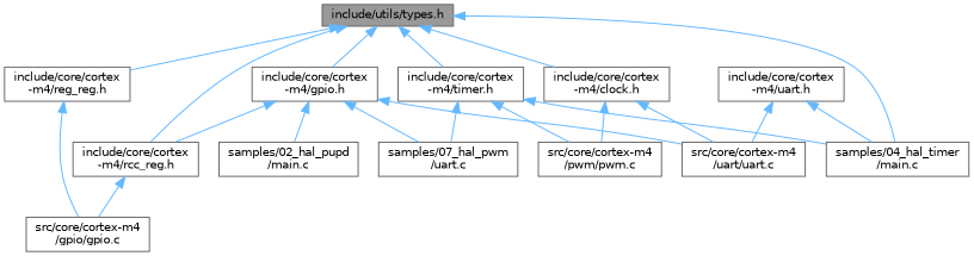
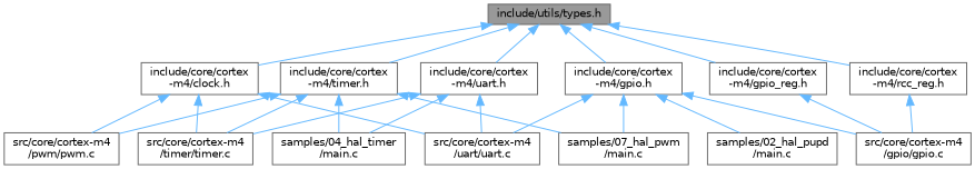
  digraph {
    node [color=grey40 fillcolor=white fontname=Helvetica fontsize=10 shape=box style=filled]
    edge [color=steelblue1 dir=back fontname=Helvetica fontsize=10 labelfontname=Helvetica labelfontsize=10 style=solid]
    n1 [color=gray40 fillcolor=grey60 fontcolor=black height=0.2 label="include/utils/types.h" width=0.4]
    n2 [height=0.2 label="include/core/cortex\l-m4/clock.h" width=0.4]
    n3 [height=0.2 label="include/core/cortex\l-m4/gpio.h" width=0.4]
-   n4 [height=0.2 label="include/core/cortex\l-m4/reg_reg.h" width=0.4]
+   n4 [height=0.2 label="include/core/cortex\l-m4/gpio_reg.h" width=0.4]
    n5 [height=0.2 label="include/core/cortex\l-m4/rcc_reg.h" width=0.4]
    n6 [height=0.2 label="include/core/cortex\l-m4/timer.h" width=0.4]
    n7 [height=0.2 label="include/core/cortex\l-m4/uart.h" width=0.4]
    n8 [height=0.2 label="src/core/cortex-m4\l/pwm/pwm.c" width=0.4]
+   n9 [height=0.2 label="src/core/cortex-m4\l/timer/timer.c" width=0.4]
    n10 [height=0.2 label="src/core/cortex-m4\l/uart/uart.c" width=0.4]
    n11 [height=0.2 label="samples/02_hal_pupd\l/main.c" width=0.4]
-   n12 [height=0.2 label="samples/07_hal_pwm\l/uart.c" width=0.4]
+   n12 [height=0.2 label="samples/07_hal_pwm\l/main.c" width=0.4]
    n13 [height=0.2 label="src/core/cortex-m4\l/gpio/gpio.c" width=0.4]
    n14 [height=0.2 label="samples/04_hal_timer\l/main.c" width=0.4]
    n1 -> n2
    n1 -> n3
    n1 -> n4
    n1 -> n5
    n1 -> n6
-   n1 -> n14
+   n1 -> n7
    n2 -> n8
+   n2 -> n9
    n2 -> n10
    n3 -> n10
    n3 -> n11
    n3 -> n12
-   n3 -> n5
+   n3 -> n13
    n4 -> n13
    n5 -> n13
    n6 -> n8
+   n6 -> n9
    n6 -> n12
    n6 -> n14
+   n7 -> n9
    n7 -> n10
    n7 -> n14
  }
